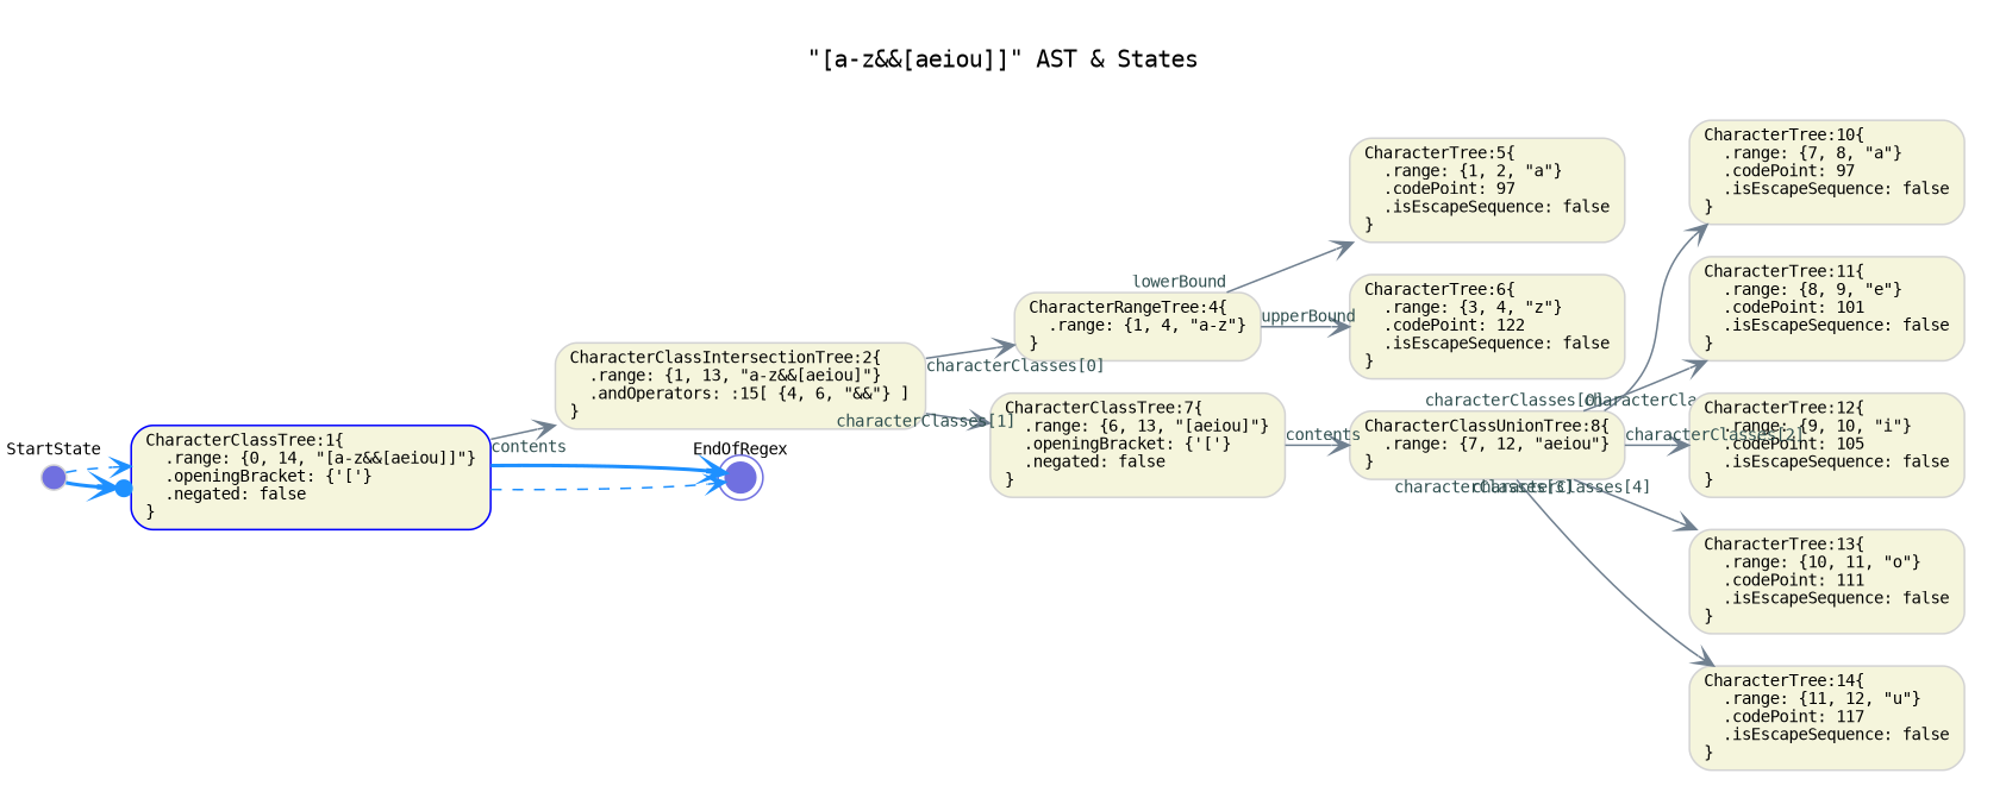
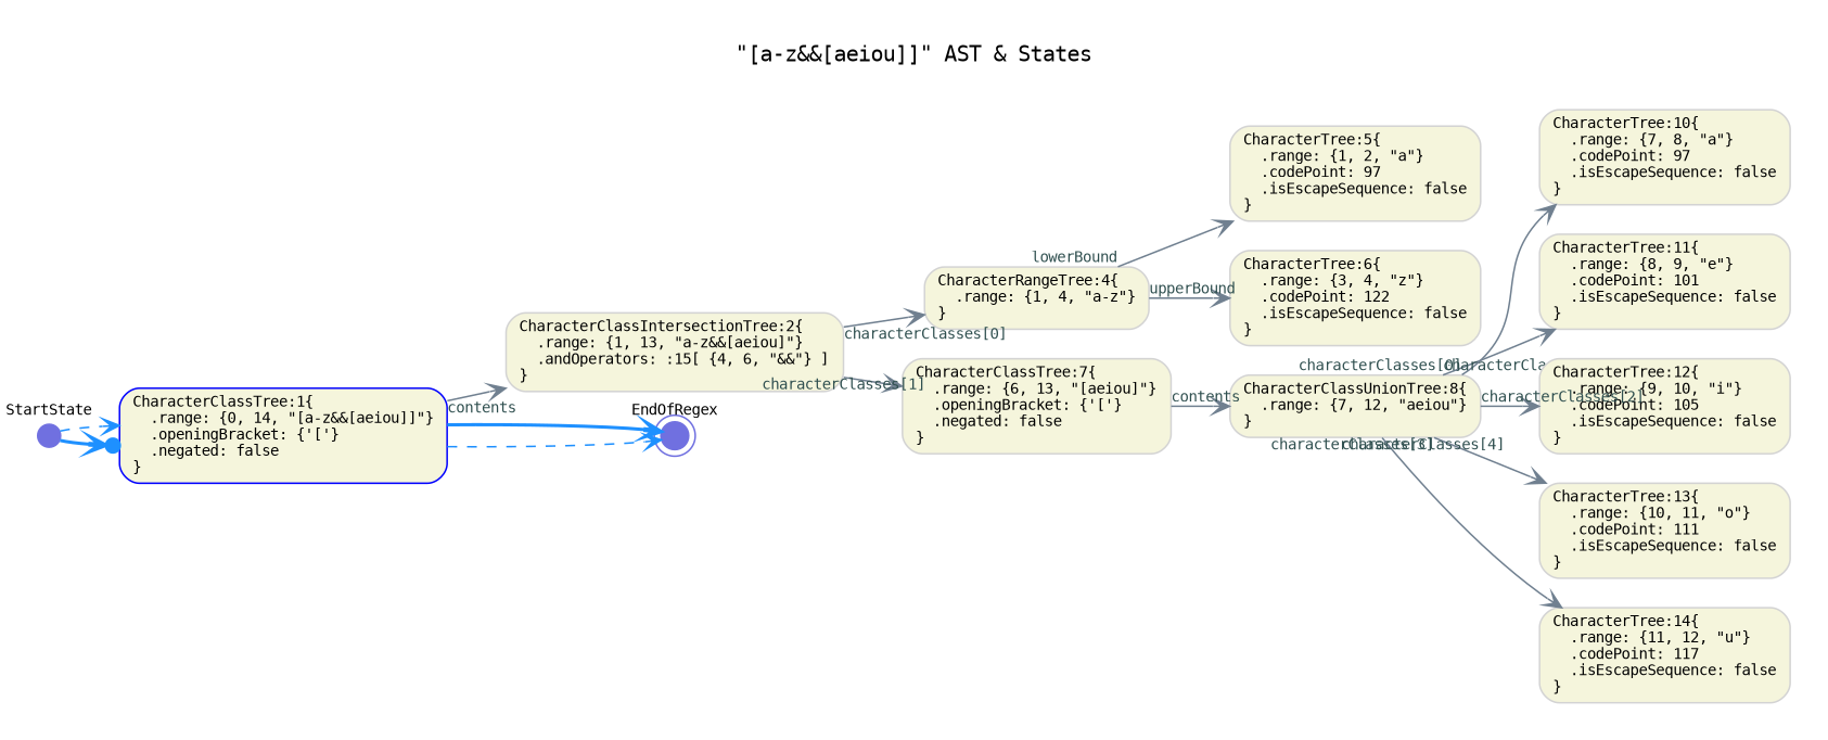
  digraph {
    fontname=Monospace
    fontsize=13
    label="\"[a-z&&[aeiou]]\" AST & States"
    labelloc=t
    rankdir=LR
    node [color=LightGray fillcolor=Beige fixedsize=false fontname=Monospace fontsize=9 shape=box style="rounded,filled"]
    edge [arrowhead=vee arrowtail=none color=SlateGray dir=both fontcolor=DarkSlateGray fontname=Monospace fontsize=9 style=solid]
    n1 [color=Blue label="CharacterClassTree:1\{\l  .range: \{0, 14, \"[a-z&&[aeiou]]\"\}\l  .openingBracket: \{'['\}\l  .negated: false\l\}\l" width=0.75]
    n2 [label="CharacterClassIntersectionTree:2\{\l  .range: \{1, 13, \"a-z&&[aeiou]\"\}\l  .andOperators: :15[ \{4, 6, \"&&\"\} ]\l\}\l" width=0.75]
    n3 [color="#7070E0" fillcolor="#7070E0" fixedsize=true label="EndOfRegex\l\l\l\l" shape=doublecircle width=0.12]
    n4 [label="CharacterRangeTree:4\{\l  .range: \{1, 4, \"a-z\"\}\l\}\l" width=0.75]
    n5 [label="CharacterClassTree:7\{\l  .range: \{6, 13, \"[aeiou]\"\}\l  .openingBracket: \{'['\}\l  .negated: false\l\}\l" width=0.75]
    n6 [label="CharacterTree:5\{\l  .range: \{1, 2, \"a\"\}\l  .codePoint: 97\l  .isEscapeSequence: false\l\}\l" width=0.75]
    n7 [label="CharacterTree:6\{\l  .range: \{3, 4, \"z\"\}\l  .codePoint: 122\l  .isEscapeSequence: false\l\}\l" width=0.75]
    n8 [label="CharacterClassUnionTree:8\{\l  .range: \{7, 12, \"aeiou\"\}\l\}\l" width=0.75]
    n9 [label="CharacterTree:10\{\l  .range: \{7, 8, \"a\"\}\l  .codePoint: 97\l  .isEscapeSequence: false\l\}\l" width=0.75]
    n10 [label="CharacterTree:11\{\l  .range: \{8, 9, \"e\"\}\l  .codePoint: 101\l  .isEscapeSequence: false\l\}\l" width=0.75]
    n11 [label="CharacterTree:12\{\l  .range: \{9, 10, \"i\"\}\l  .codePoint: 105\l  .isEscapeSequence: false\l\}\l" width=0.75]
    n12 [label="CharacterTree:13\{\l  .range: \{10, 11, \"o\"\}\l  .codePoint: 111\l  .isEscapeSequence: false\l\}\l" width=0.75]
    n13 [label="CharacterTree:14\{\l  .range: \{11, 12, \"u\"\}\l  .codePoint: 117\l  .isEscapeSequence: false\l\}\l" width=0.75]
-   n14 [fillcolor="#7070E0" fixedsize=true label="StartState\l\l\l\l" shape=circle width=0.20]
+   n14 [color="#7070E0" fillcolor="#7070E0" fixedsize=true label="StartState\l\l\l\l" shape=circle width=0.20]
    n1 -> n2 [taillabel=contents]
    n1 -> n3 [color=DodgerBlue fontcolor=MediumBlue style=dashed]
    n1 -> n3 [color=DodgerBlue fontcolor=MediumBlue style=bold]
    n2 -> n4 [taillabel="characterClasses[0]"]
    n2 -> n5 [taillabel="characterClasses[1]"]
    n4 -> n6 [taillabel=lowerBound]
    n4 -> n7 [taillabel=upperBound]
    n5 -> n8 [taillabel=contents]
    n8 -> n9 [taillabel="characterClasses[0]"]
    n8 -> n10 [taillabel="characterClasses[1]"]
    n8 -> n11 [taillabel="characterClasses[2]"]
    n8 -> n12 [taillabel="characterClasses[3]"]
    n8 -> n13 [taillabel="characterClasses[4]"]
    n14 -> n1 [arrowhead=dotvee color=DodgerBlue fontcolor=MediumBlue style=bold]
    n14 -> n1 [color=DodgerBlue fontcolor=MediumBlue style=dashed]
  }
